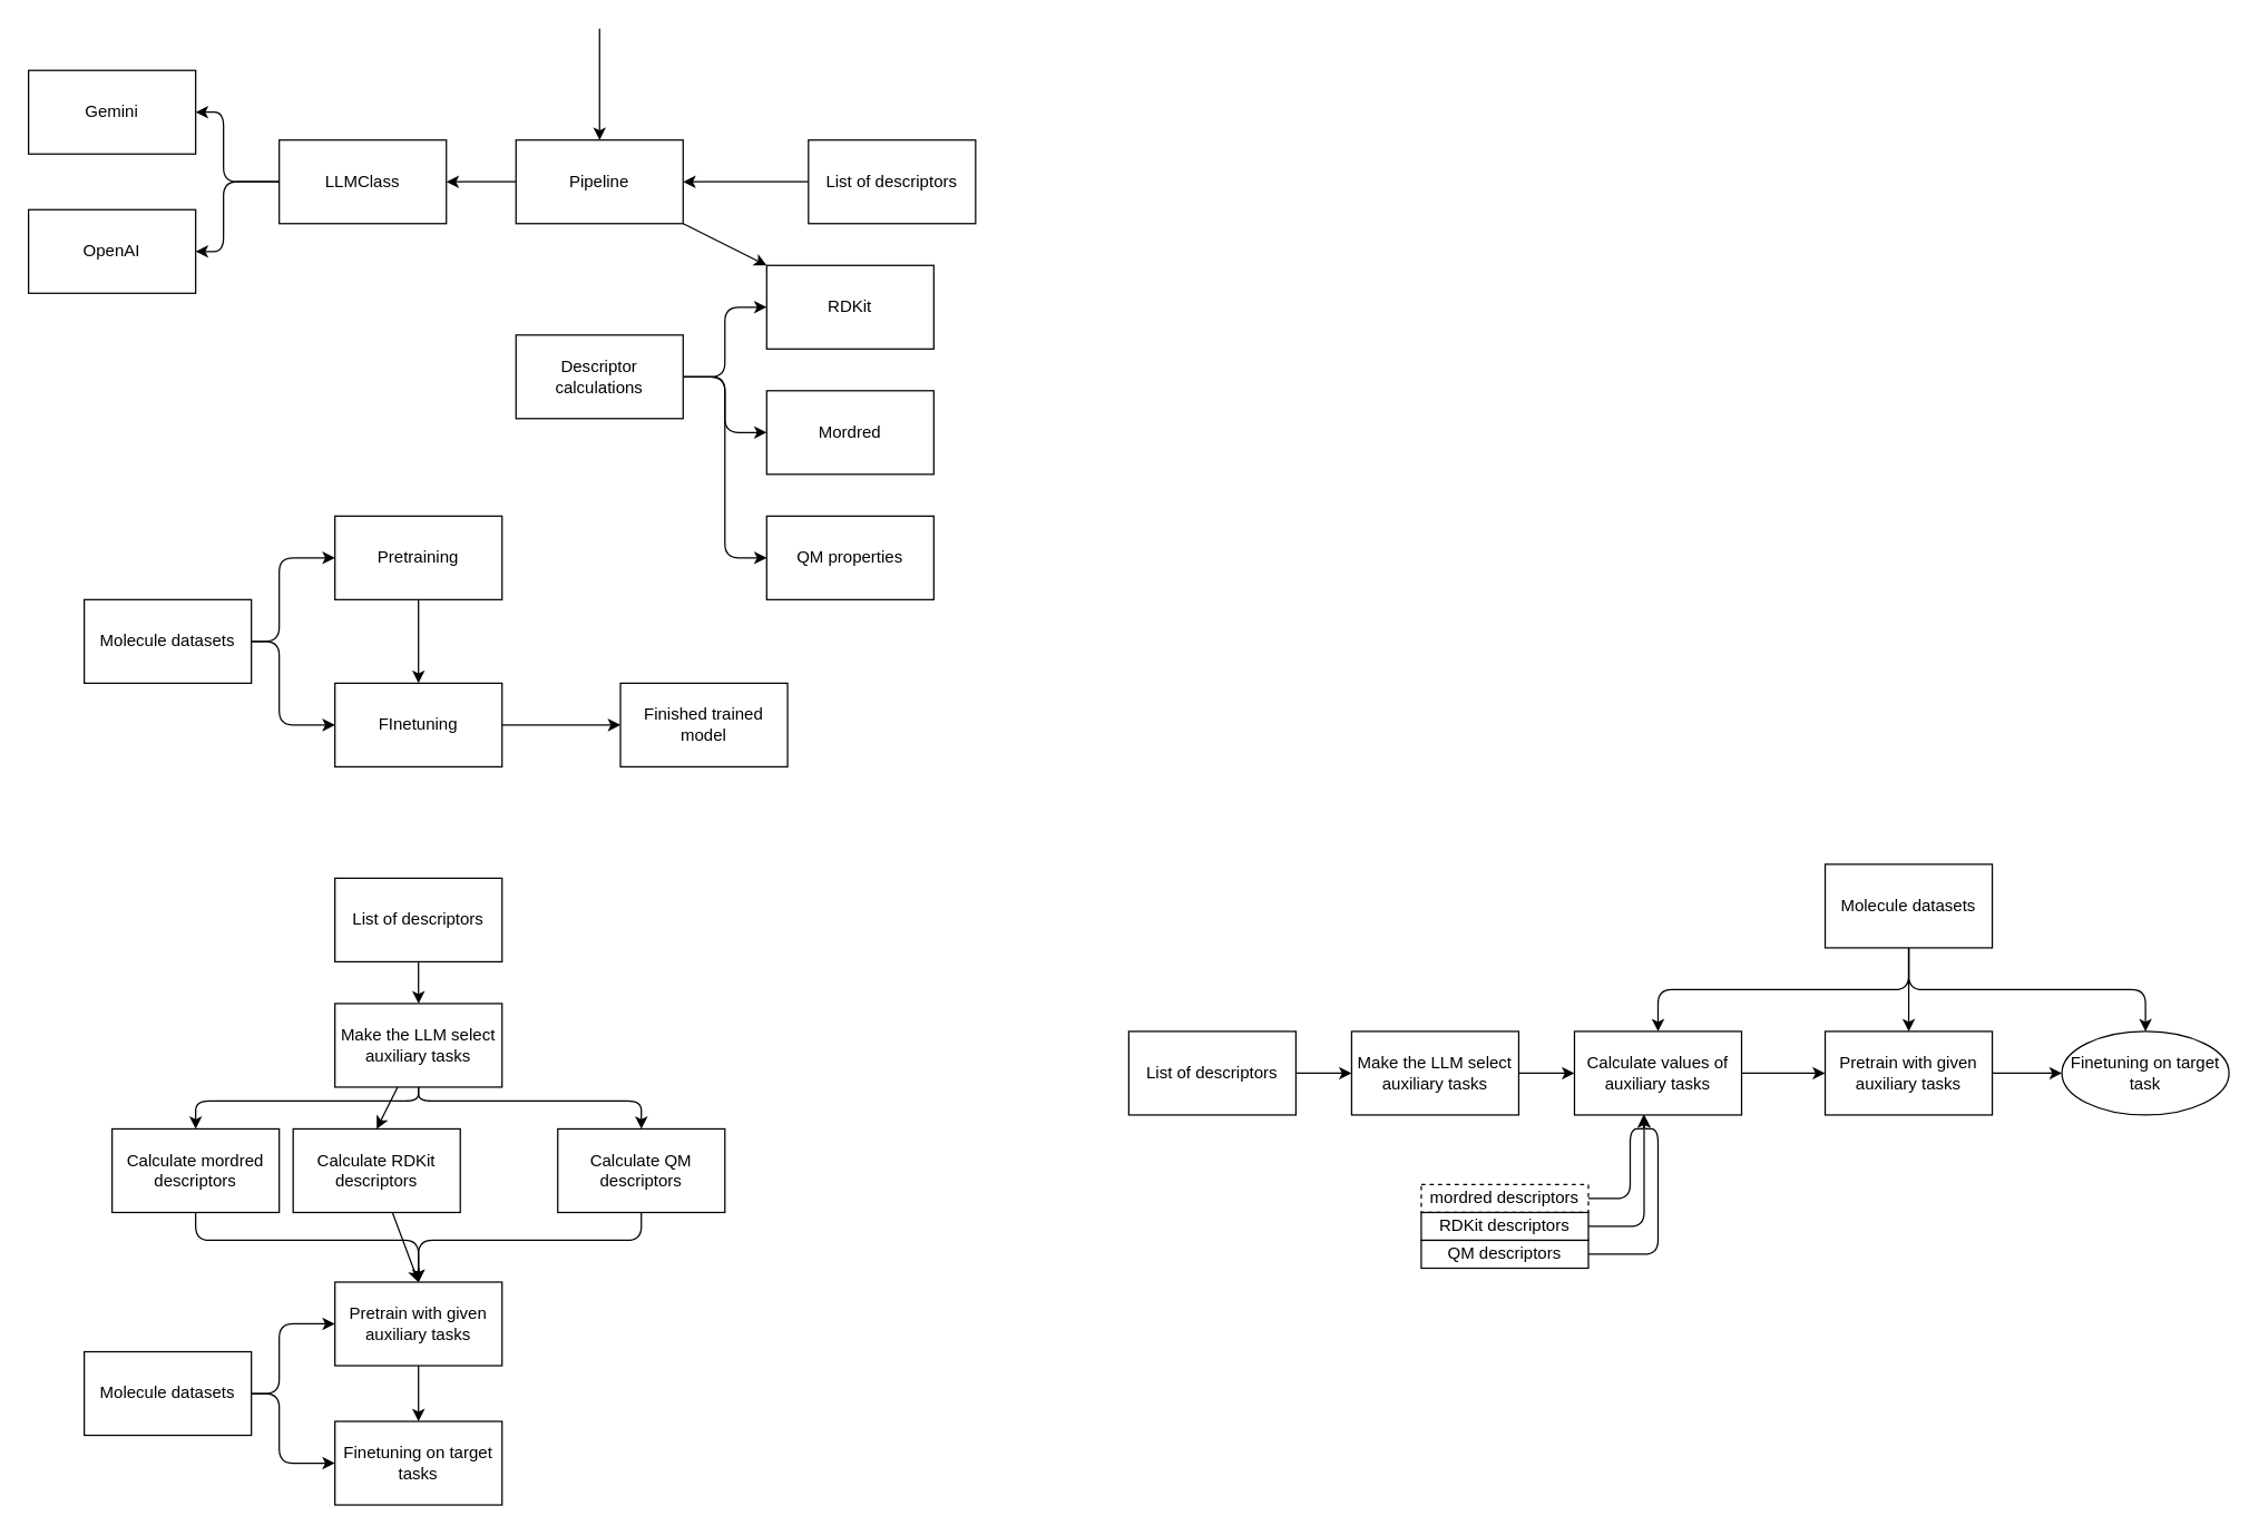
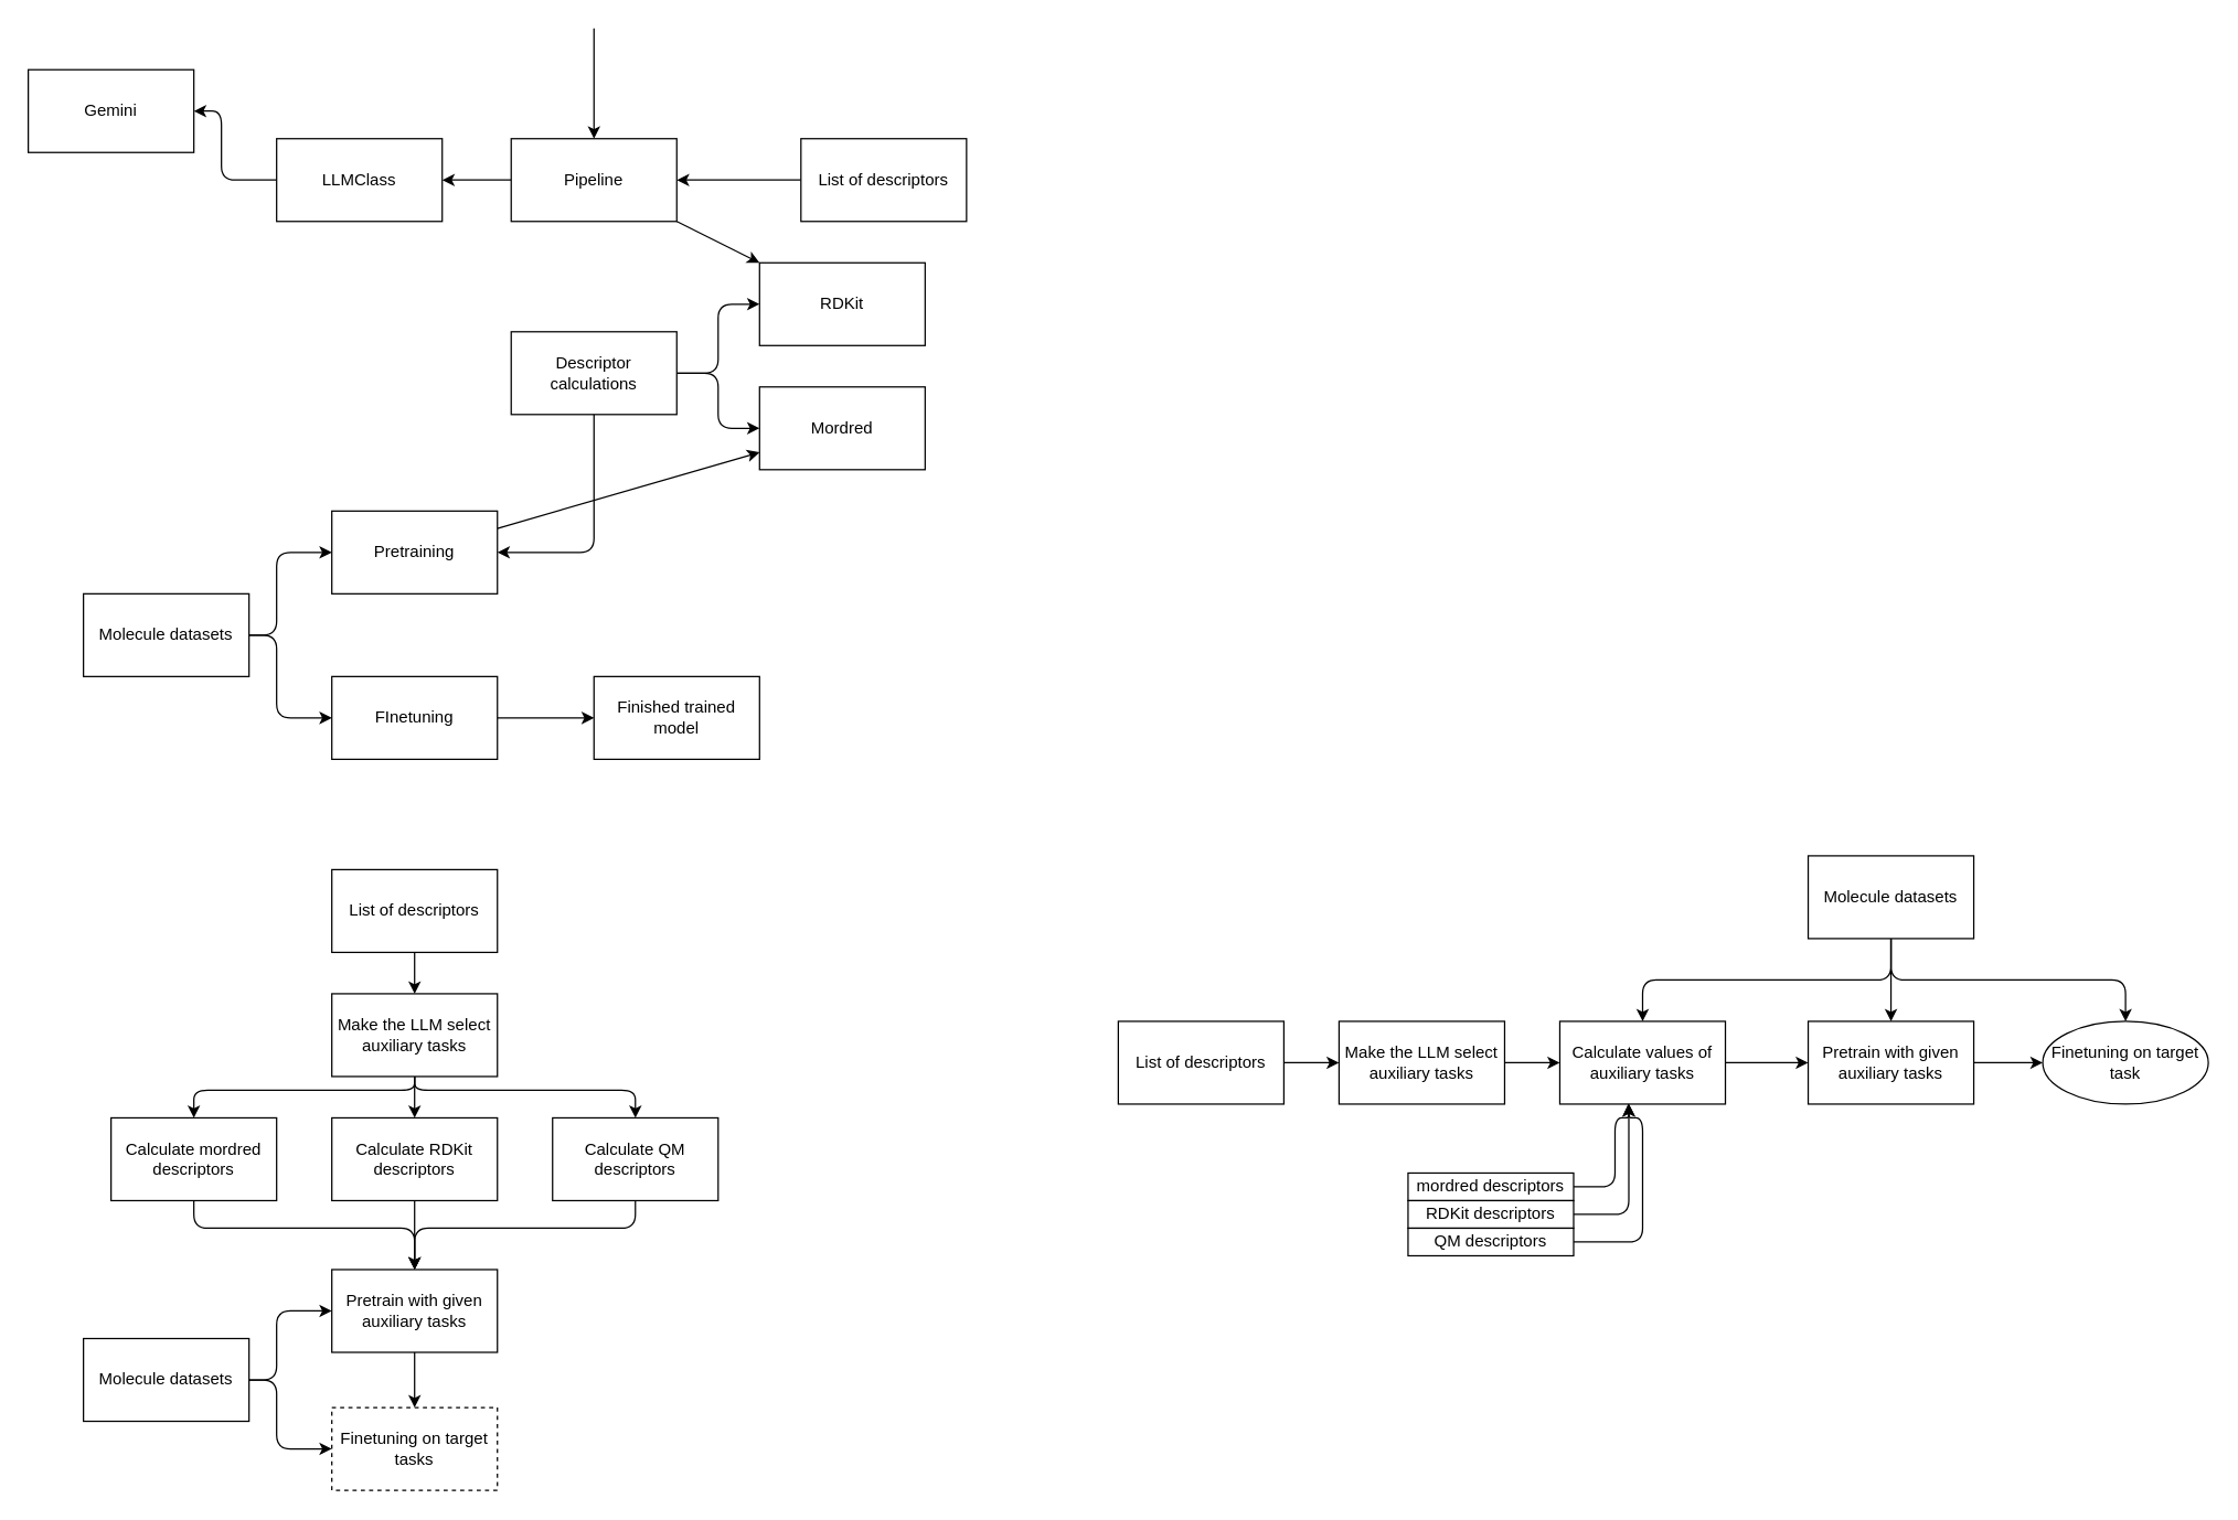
  <mxCell id="0" />
  <mxCell id="1" parent="0" />
  <mxCell id="2" style="edgeStyle=none;html=1;entryX=1;entryY=0.5;entryDx=0;entryDy=0;" edge="1" parent="1" source="3" target="6"><mxGeometry relative="1" as="geometry" /></mxCell>
  <mxCell id="3" value="List of descriptors" style="rounded=0;whiteSpace=wrap;html=1;" vertex="1" parent="1"><mxGeometry x="580" y="100" width="120" height="60" as="geometry" /></mxCell>
  <mxCell id="4" style="edgeStyle=none;html=1;entryX=1;entryY=0.5;entryDx=0;entryDy=0;" edge="1" parent="1" source="6" target="9"><mxGeometry relative="1" as="geometry" /></mxCell>
  <mxCell id="5" style="edgeStyle=none;html=1;" edge="1" parent="1" source="6" target="17"><mxGeometry relative="1" as="geometry" /></mxCell>
  <mxCell id="6" value="Pipeline" style="rounded=0;whiteSpace=wrap;html=1;" vertex="1" parent="1"><mxGeometry x="370" y="100" width="120" height="60" as="geometry" /></mxCell>
  <mxCell id="7" style="edgeStyle=none;html=1;entryX=1;entryY=0.5;entryDx=0;entryDy=0;" edge="1" parent="1" source="9" target="10"><mxGeometry relative="1" as="geometry"><Array as="points"><mxPoint x="160" y="130" /><mxPoint x="160" y="80" /></Array></mxGeometry></mxCell>
- <mxCell id="8" style="edgeStyle=none;html=1;entryX=1;entryY=0.5;entryDx=0;entryDy=0;" edge="1" parent="1" source="9" target="11"><mxGeometry relative="1" as="geometry"><Array as="points"><mxPoint x="160" y="130" /><mxPoint x="160" y="180" /></Array></mxGeometry></mxCell>
  <mxCell id="9" value="LLMClass" style="rounded=0;whiteSpace=wrap;html=1;" vertex="1" parent="1"><mxGeometry x="200" y="100" width="120" height="60" as="geometry" /></mxCell>
  <mxCell id="10" value="Gemini" style="rounded=0;whiteSpace=wrap;html=1;" vertex="1" parent="1"><mxGeometry x="20" y="50" width="120" height="60" as="geometry" /></mxCell>
- <mxCell id="11" value="OpenAI" style="rounded=0;whiteSpace=wrap;html=1;" vertex="1" parent="1"><mxGeometry x="20" y="150" width="120" height="60" as="geometry" /></mxCell>
  <mxCell id="12" style="edgeStyle=none;html=1;entryX=0;entryY=0.5;entryDx=0;entryDy=0;exitX=1;exitY=0.5;exitDx=0;exitDy=0;" edge="1" parent="1" source="16" target="17"><mxGeometry relative="1" as="geometry"><mxPoint x="530" y="270" as="targetPoint" /><Array as="points"><mxPoint x="520" y="270" /><mxPoint x="520" y="220" /></Array></mxGeometry></mxCell>
  <mxCell id="13" style="edgeStyle=none;html=1;entryX=0;entryY=0.5;entryDx=0;entryDy=0;exitX=1;exitY=0.5;exitDx=0;exitDy=0;" edge="1" parent="1" source="16" target="18"><mxGeometry relative="1" as="geometry"><Array as="points"><mxPoint x="520" y="270" /><mxPoint x="520" y="310" /></Array></mxGeometry></mxCell>
- <mxCell id="14" style="edgeStyle=none;html=1;entryX=0;entryY=0.5;entryDx=0;entryDy=0;exitX=1;exitY=0.5;exitDx=0;exitDy=0;" edge="1" parent="1" source="16" target="19"><mxGeometry relative="1" as="geometry"><Array as="points"><mxPoint x="520" y="270" /><mxPoint x="520" y="400" /></Array></mxGeometry></mxCell>
+ <mxCell id="15" style="edgeStyle=none;html=1;entryX=1;entryY=0.5;entryDx=0;entryDy=0;" edge="1" parent="1" source="16" target="21"><mxGeometry relative="1" as="geometry"><Array as="points"><mxPoint x="430" y="400" /></Array></mxGeometry></mxCell>
  <mxCell id="16" value="Descriptor calculations" style="rounded=0;whiteSpace=wrap;html=1;" vertex="1" parent="1"><mxGeometry x="370" y="240" width="120" height="60" as="geometry" /></mxCell>
  <mxCell id="17" value="RDKit" style="rounded=0;whiteSpace=wrap;html=1;" vertex="1" parent="1"><mxGeometry x="550" y="190" width="120" height="60" as="geometry" /></mxCell>
  <mxCell id="18" value="Mordred" style="rounded=0;whiteSpace=wrap;html=1;" vertex="1" parent="1"><mxGeometry x="550" y="280" width="120" height="60" as="geometry" /></mxCell>
- <mxCell id="19" value="QM properties" style="rounded=0;whiteSpace=wrap;html=1;" vertex="1" parent="1"><mxGeometry x="550" y="370" width="120" height="60" as="geometry" /></mxCell>
- <mxCell id="20" style="edgeStyle=none;html=1;entryX=0.5;entryY=0;entryDx=0;entryDy=0;" edge="1" parent="1" source="21" target="27"><mxGeometry relative="1" as="geometry" /></mxCell>
+ <mxCell id="20" style="edgeStyle=none;html=1;" edge="1" parent="1" source="21" target="18"><mxGeometry relative="1" as="geometry" /></mxCell>
  <mxCell id="21" value="Pretraining" style="rounded=0;whiteSpace=wrap;html=1;" vertex="1" parent="1"><mxGeometry x="240" y="370" width="120" height="60" as="geometry" /></mxCell>
  <mxCell id="22" value="" style="endArrow=classic;html=1;entryX=0.5;entryY=0;entryDx=0;entryDy=0;" edge="1" parent="1" target="6"><mxGeometry width="50" height="50" relative="1" as="geometry"><mxPoint x="430" y="20" as="sourcePoint" /><mxPoint x="460" y="30" as="targetPoint" /></mxGeometry></mxCell>
  <mxCell id="23" style="edgeStyle=none;html=1;entryX=0;entryY=0.5;entryDx=0;entryDy=0;exitX=1;exitY=0.5;exitDx=0;exitDy=0;" edge="1" parent="1" source="25" target="27"><mxGeometry relative="1" as="geometry"><Array as="points"><mxPoint x="200" y="460" /><mxPoint x="200" y="520" /></Array></mxGeometry></mxCell>
  <mxCell id="24" style="edgeStyle=none;html=1;entryX=0;entryY=0.5;entryDx=0;entryDy=0;exitX=1;exitY=0.5;exitDx=0;exitDy=0;" edge="1" parent="1" source="25" target="21"><mxGeometry relative="1" as="geometry"><Array as="points"><mxPoint x="200" y="460" /><mxPoint x="200" y="400" /></Array></mxGeometry></mxCell>
  <mxCell id="25" value="Molecule datasets" style="rounded=0;whiteSpace=wrap;html=1;" vertex="1" parent="1"><mxGeometry x="60" y="430" width="120" height="60" as="geometry" /></mxCell>
  <mxCell id="26" style="edgeStyle=none;html=1;entryX=0;entryY=0.5;entryDx=0;entryDy=0;" edge="1" parent="1" source="27" target="28"><mxGeometry relative="1" as="geometry" /></mxCell>
  <mxCell id="27" value="FInetuning" style="rounded=0;whiteSpace=wrap;html=1;" vertex="1" parent="1"><mxGeometry x="240" y="490" width="120" height="60" as="geometry" /></mxCell>
- <mxCell id="28" value="Finished trained model" style="whiteSpace=wrap;html=1;rounded=0;" vertex="1" parent="1"><mxGeometry x="445" y="490" width="120" height="60" as="geometry" /></mxCell>
+ <mxCell id="28" value="Finished trained model" style="whiteSpace=wrap;html=1;rounded=0;" vertex="1" parent="1"><mxGeometry x="430" y="490" width="120" height="60" as="geometry" /></mxCell>
  <mxCell id="29" style="edgeStyle=none;html=1;" edge="1" parent="1" source="30"><mxGeometry relative="1" as="geometry"><mxPoint x="300" y="720" as="targetPoint" /></mxGeometry></mxCell>
  <mxCell id="30" value="List of descriptors" style="rounded=0;whiteSpace=wrap;html=1;" vertex="1" parent="1"><mxGeometry x="240" y="630" width="120" height="60" as="geometry" /></mxCell>
  <mxCell id="31" style="edgeStyle=none;html=1;entryX=0.5;entryY=0;entryDx=0;entryDy=0;exitX=0.5;exitY=1;exitDx=0;exitDy=0;" edge="1" parent="1" source="34" target="40"><mxGeometry relative="1" as="geometry"><Array as="points"><mxPoint x="300" y="790" /><mxPoint x="460" y="790" /></Array></mxGeometry></mxCell>
  <mxCell id="32" style="edgeStyle=none;html=1;entryX=0.5;entryY=0;entryDx=0;entryDy=0;exitX=0.5;exitY=1;exitDx=0;exitDy=0;" edge="1" parent="1" source="34" target="36"><mxGeometry relative="1" as="geometry"><Array as="points"><mxPoint x="300" y="790" /><mxPoint x="140" y="790" /></Array></mxGeometry></mxCell>
  <mxCell id="33" style="edgeStyle=none;html=1;entryX=0.5;entryY=0;entryDx=0;entryDy=0;" edge="1" parent="1" source="34" target="38"><mxGeometry relative="1" as="geometry" /></mxCell>
  <mxCell id="34" value="Make the LLM select auxiliary tasks" style="rounded=0;whiteSpace=wrap;html=1;" vertex="1" parent="1"><mxGeometry x="240" y="720" width="120" height="60" as="geometry" /></mxCell>
  <mxCell id="35" style="edgeStyle=none;html=1;entryX=0.5;entryY=0;entryDx=0;entryDy=0;" edge="1" parent="1" source="36" target="42"><mxGeometry relative="1" as="geometry"><Array as="points"><mxPoint x="140" y="890" /><mxPoint x="300" y="890" /></Array></mxGeometry></mxCell>
  <mxCell id="36" value="Calculate mordred descriptors" style="rounded=0;whiteSpace=wrap;html=1;" vertex="1" parent="1"><mxGeometry x="80" y="810" width="120" height="60" as="geometry" /></mxCell>
  <mxCell id="37" style="edgeStyle=none;html=1;entryX=0.5;entryY=0;entryDx=0;entryDy=0;" edge="1" parent="1" source="38" target="42"><mxGeometry relative="1" as="geometry" /></mxCell>
- <mxCell id="38" value="Calculate RDKit descriptors" style="rounded=0;whiteSpace=wrap;html=1;" vertex="1" parent="1"><mxGeometry x="210" y="810" width="120" height="60" as="geometry" /></mxCell>
+ <mxCell id="38" value="Calculate RDKit descriptors" style="rounded=0;whiteSpace=wrap;html=1;" vertex="1" parent="1"><mxGeometry x="240" y="810" width="120" height="60" as="geometry" /></mxCell>
  <mxCell id="39" style="edgeStyle=none;html=1;entryX=0.5;entryY=0;entryDx=0;entryDy=0;" edge="1" parent="1" source="40" target="42"><mxGeometry relative="1" as="geometry"><Array as="points"><mxPoint x="460" y="890" /><mxPoint x="300" y="890" /></Array></mxGeometry></mxCell>
  <mxCell id="40" value="Calculate QM descriptors" style="rounded=0;whiteSpace=wrap;html=1;" vertex="1" parent="1"><mxGeometry x="400" y="810" width="120" height="60" as="geometry" /></mxCell>
  <mxCell id="41" style="edgeStyle=none;html=1;entryX=0.5;entryY=0;entryDx=0;entryDy=0;" edge="1" parent="1" source="42" target="43"><mxGeometry relative="1" as="geometry" /></mxCell>
  <mxCell id="42" value="Pretrain with given auxiliary tasks" style="rounded=0;whiteSpace=wrap;html=1;" vertex="1" parent="1"><mxGeometry x="240" y="920" width="120" height="60" as="geometry" /></mxCell>
- <mxCell id="43" value="Finetuning on target tasks" style="rounded=0;whiteSpace=wrap;html=1;" vertex="1" parent="1"><mxGeometry x="240" y="1020" width="120" height="60" as="geometry" /></mxCell>
+ <mxCell id="43" value="Finetuning on target tasks" style="rounded=0;whiteSpace=wrap;html=1;dashed=1;" vertex="1" parent="1"><mxGeometry x="240" y="1020" width="120" height="60" as="geometry" /></mxCell>
  <mxCell id="44" style="edgeStyle=none;html=1;entryX=0;entryY=0.5;entryDx=0;entryDy=0;" edge="1" parent="1" source="46" target="42"><mxGeometry relative="1" as="geometry"><Array as="points"><mxPoint x="200" y="1000" /><mxPoint x="200" y="950" /></Array></mxGeometry></mxCell>
  <mxCell id="45" style="edgeStyle=none;html=1;entryX=0;entryY=0.5;entryDx=0;entryDy=0;" edge="1" parent="1" source="46" target="43"><mxGeometry relative="1" as="geometry"><Array as="points"><mxPoint x="200" y="1000" /><mxPoint x="200" y="1050" /></Array></mxGeometry></mxCell>
  <mxCell id="46" value="Molecule datasets" style="rounded=0;whiteSpace=wrap;html=1;" vertex="1" parent="1"><mxGeometry x="60" y="970" width="120" height="60" as="geometry" /></mxCell>
  <mxCell id="47" style="edgeStyle=none;html=1;entryX=0;entryY=0.5;entryDx=0;entryDy=0;" edge="1" parent="1" source="48" target="50"><mxGeometry relative="1" as="geometry" /></mxCell>
  <mxCell id="48" value="List of descriptors" style="rounded=0;whiteSpace=wrap;html=1;" vertex="1" parent="1"><mxGeometry x="810" y="740" width="120" height="60" as="geometry" /></mxCell>
  <mxCell id="49" style="edgeStyle=none;html=1;entryX=0;entryY=0.5;entryDx=0;entryDy=0;" edge="1" parent="1" source="50" target="55"><mxGeometry relative="1" as="geometry" /></mxCell>
  <mxCell id="50" value="Make the LLM select auxiliary tasks" style="rounded=0;whiteSpace=wrap;html=1;" vertex="1" parent="1"><mxGeometry x="970" y="740" width="120" height="60" as="geometry" /></mxCell>
  <mxCell id="51" style="edgeStyle=none;html=1;entryX=0;entryY=0.5;entryDx=0;entryDy=0;" edge="1" parent="1" source="52" target="53"><mxGeometry relative="1" as="geometry" /></mxCell>
  <mxCell id="52" value="Pretrain with given auxiliary tasks" style="rounded=0;whiteSpace=wrap;html=1;" vertex="1" parent="1"><mxGeometry x="1310" y="740" width="120" height="60" as="geometry" /></mxCell>
  <mxCell id="53" value="Finetuning on target task" style="ellipse;whiteSpace=wrap;html=1;" vertex="1" parent="1"><mxGeometry x="1480" y="740" width="120" height="60" as="geometry" /></mxCell>
  <mxCell id="54" style="edgeStyle=none;html=1;entryX=0;entryY=0.5;entryDx=0;entryDy=0;" edge="1" parent="1" source="55" target="52"><mxGeometry relative="1" as="geometry" /></mxCell>
  <mxCell id="55" value="Calculate values of auxiliary tasks" style="rounded=0;whiteSpace=wrap;html=1;" vertex="1" parent="1"><mxGeometry x="1130" y="740" width="120" height="60" as="geometry" /></mxCell>
  <mxCell id="56" style="edgeStyle=none;html=1;entryX=0.5;entryY=0;entryDx=0;entryDy=0;" edge="1" parent="1" source="59" target="55"><mxGeometry relative="1" as="geometry"><Array as="points"><mxPoint x="1370" y="710" /><mxPoint x="1190" y="710" /></Array></mxGeometry></mxCell>
  <mxCell id="57" style="edgeStyle=none;html=1;entryX=0.5;entryY=0;entryDx=0;entryDy=0;" edge="1" parent="1" source="59" target="52"><mxGeometry relative="1" as="geometry" /></mxCell>
  <mxCell id="58" style="edgeStyle=none;html=1;entryX=0.5;entryY=0;entryDx=0;entryDy=0;" edge="1" parent="1" source="59" target="53"><mxGeometry relative="1" as="geometry"><Array as="points"><mxPoint x="1370" y="710" /><mxPoint x="1540" y="710" /></Array></mxGeometry></mxCell>
  <mxCell id="59" value="Molecule datasets" style="rounded=0;whiteSpace=wrap;html=1;" vertex="1" parent="1"><mxGeometry x="1310" y="620" width="120" height="60" as="geometry" /></mxCell>
  <mxCell id="60" style="edgeStyle=none;html=1;exitX=1;exitY=0.5;exitDx=0;exitDy=0;" edge="1" parent="1" source="61"><mxGeometry relative="1" as="geometry"><mxPoint x="1180" y="800" as="targetPoint" /><Array as="points"><mxPoint x="1170" y="860" /><mxPoint x="1170" y="810" /><mxPoint x="1180" y="810" /></Array></mxGeometry></mxCell>
- <mxCell id="61" value="mordred descriptors" style="rounded=0;whiteSpace=wrap;html=1;dashed=1;" vertex="1" parent="1"><mxGeometry x="1020" y="850" width="120" height="20" as="geometry" /></mxCell>
+ <mxCell id="61" value="mordred descriptors" style="rounded=0;whiteSpace=wrap;html=1;" vertex="1" parent="1"><mxGeometry x="1020" y="850" width="120" height="20" as="geometry" /></mxCell>
  <mxCell id="62" style="edgeStyle=none;html=1;" edge="1" parent="1" source="63"><mxGeometry relative="1" as="geometry"><mxPoint x="1180" y="800" as="targetPoint" /><Array as="points"><mxPoint x="1180" y="880" /></Array></mxGeometry></mxCell>
  <mxCell id="63" value="RDKit descriptors" style="rounded=0;whiteSpace=wrap;html=1;" vertex="1" parent="1"><mxGeometry x="1020" y="870" width="120" height="20" as="geometry" /></mxCell>
  <mxCell id="64" style="edgeStyle=none;html=1;entryX=0.414;entryY=0.994;entryDx=0;entryDy=0;entryPerimeter=0;" edge="1" parent="1" source="65" target="55"><mxGeometry relative="1" as="geometry"><mxPoint x="1190" y="800" as="targetPoint" /><Array as="points"><mxPoint x="1190" y="900" /><mxPoint x="1190" y="810" /><mxPoint x="1180" y="810" /></Array></mxGeometry></mxCell>
  <mxCell id="65" value="QM descriptors" style="rounded=0;whiteSpace=wrap;html=1;" vertex="1" parent="1"><mxGeometry x="1020" y="890" width="120" height="20" as="geometry" /></mxCell>
